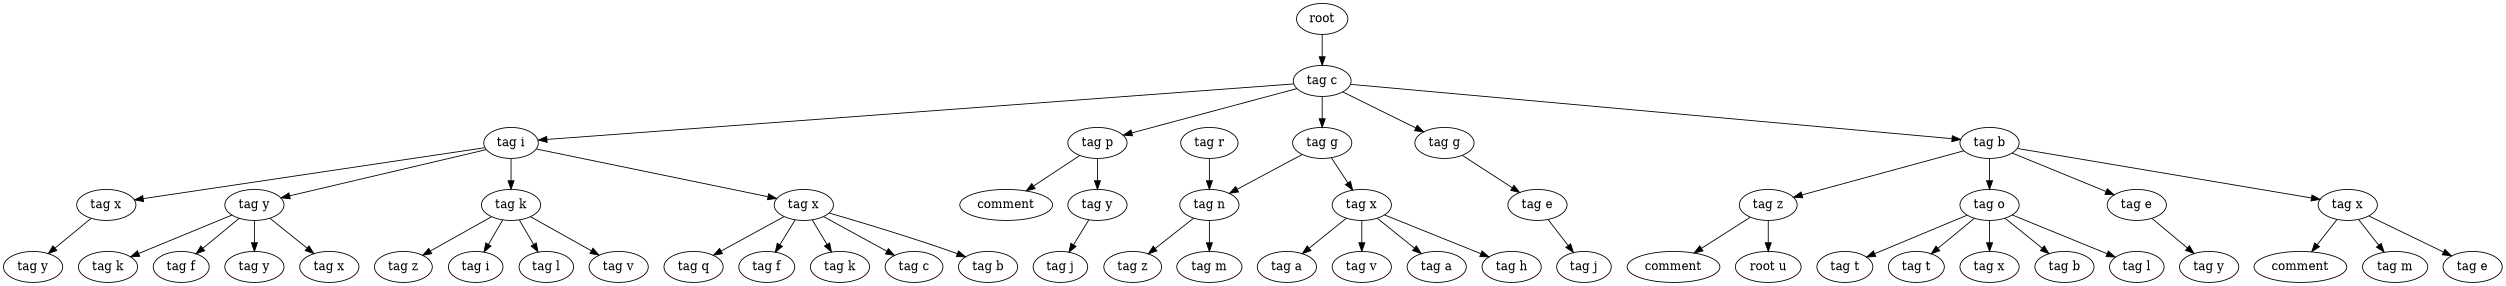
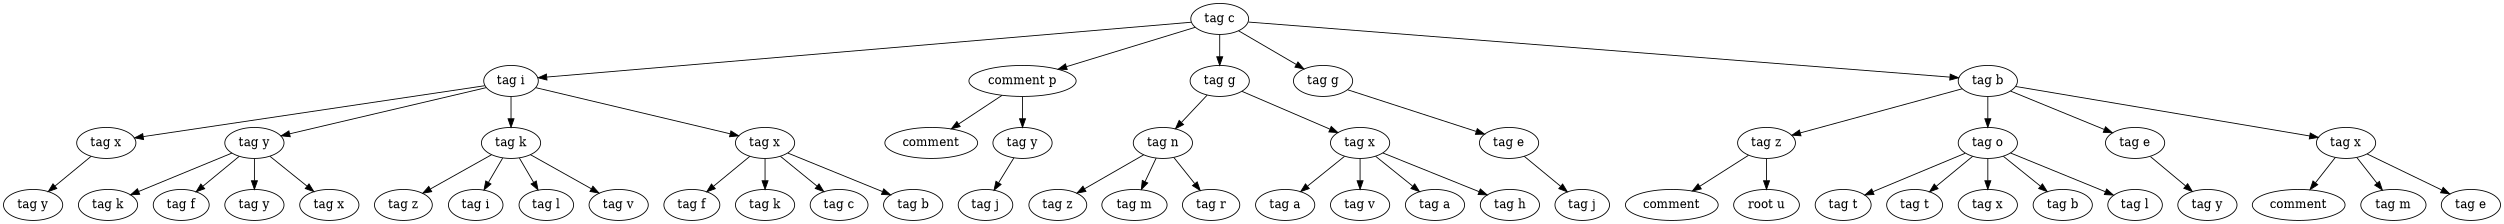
  digraph {
-   n1 [label=root]
    n2 [label="tag c"]
    n3 [label="tag i"]
-   n4 [label="tag p"]
+   n4 [label="comment p"]
    n5 [label="tag g"]
    n6 [label="tag g"]
    n7 [label="tag b"]
    n8 [label="tag x"]
    n9 [label="tag y"]
    n10 [label="tag k"]
    n11 [label="tag x"]
    n12 [label=comment]
    n13 [label="tag y"]
    n14 [label="tag n"]
    n15 [label="tag x"]
    n16 [label="tag e"]
    n17 [label="tag z"]
    n18 [label="tag o"]
    n19 [label="tag e"]
    n20 [label="tag x"]
    n21 [label="tag y"]
    n22 [label="tag k"]
    n23 [label="tag f"]
    n24 [label="tag y"]
    n25 [label="tag x"]
    n26 [label="tag z"]
    n27 [label="tag i"]
    n28 [label="tag l"]
    n29 [label="tag v"]
-   n30 [label="tag q"]
    n31 [label="tag f"]
    n32 [label="tag k"]
    n33 [label="tag c"]
    n34 [label="tag b"]
    n35 [label="tag j"]
    n36 [label="tag z"]
    n37 [label="tag m"]
    n38 [label="tag r"]
    n39 [label="tag a"]
    n40 [label="tag v"]
    n41 [label="tag a"]
    n42 [label="tag h"]
    n43 [label="tag j"]
    n44 [label=comment]
    n45 [label="root u"]
    n46 [label="tag t"]
    n47 [label="tag t"]
    n48 [label="tag x"]
    n49 [label="tag b"]
    n50 [label="tag l"]
    n51 [label="tag y"]
    n52 [label=comment]
    n53 [label="tag m"]
    n54 [label="tag e"]
-   n1 -> n2
    n2 -> n3
    n2 -> n4
    n2 -> n5
    n2 -> n6
    n2 -> n7
    n3 -> n8
    n3 -> n9
    n3 -> n10
    n3 -> n11
    n4 -> n12
    n4 -> n13
    n5 -> n14
    n5 -> n15
    n6 -> n16
    n7 -> n17
    n7 -> n18
    n7 -> n19
    n7 -> n20
    n8 -> n21
    n9 -> n22
    n9 -> n23
    n9 -> n24
    n9 -> n25
    n10 -> n26
    n10 -> n27
    n10 -> n28
    n10 -> n29
-   n11 -> n30
    n11 -> n31
    n11 -> n32
    n11 -> n33
    n11 -> n34
    n13 -> n35
    n14 -> n36
    n14 -> n37
-   n38 -> n14
+   n14 -> n38
    n15 -> n39
    n15 -> n40
    n15 -> n41
    n15 -> n42
    n16 -> n43
    n17 -> n44
    n17 -> n45
    n18 -> n46
    n18 -> n47
    n18 -> n48
    n18 -> n49
    n18 -> n50
    n19 -> n51
    n20 -> n52
    n20 -> n53
    n20 -> n54
  }
